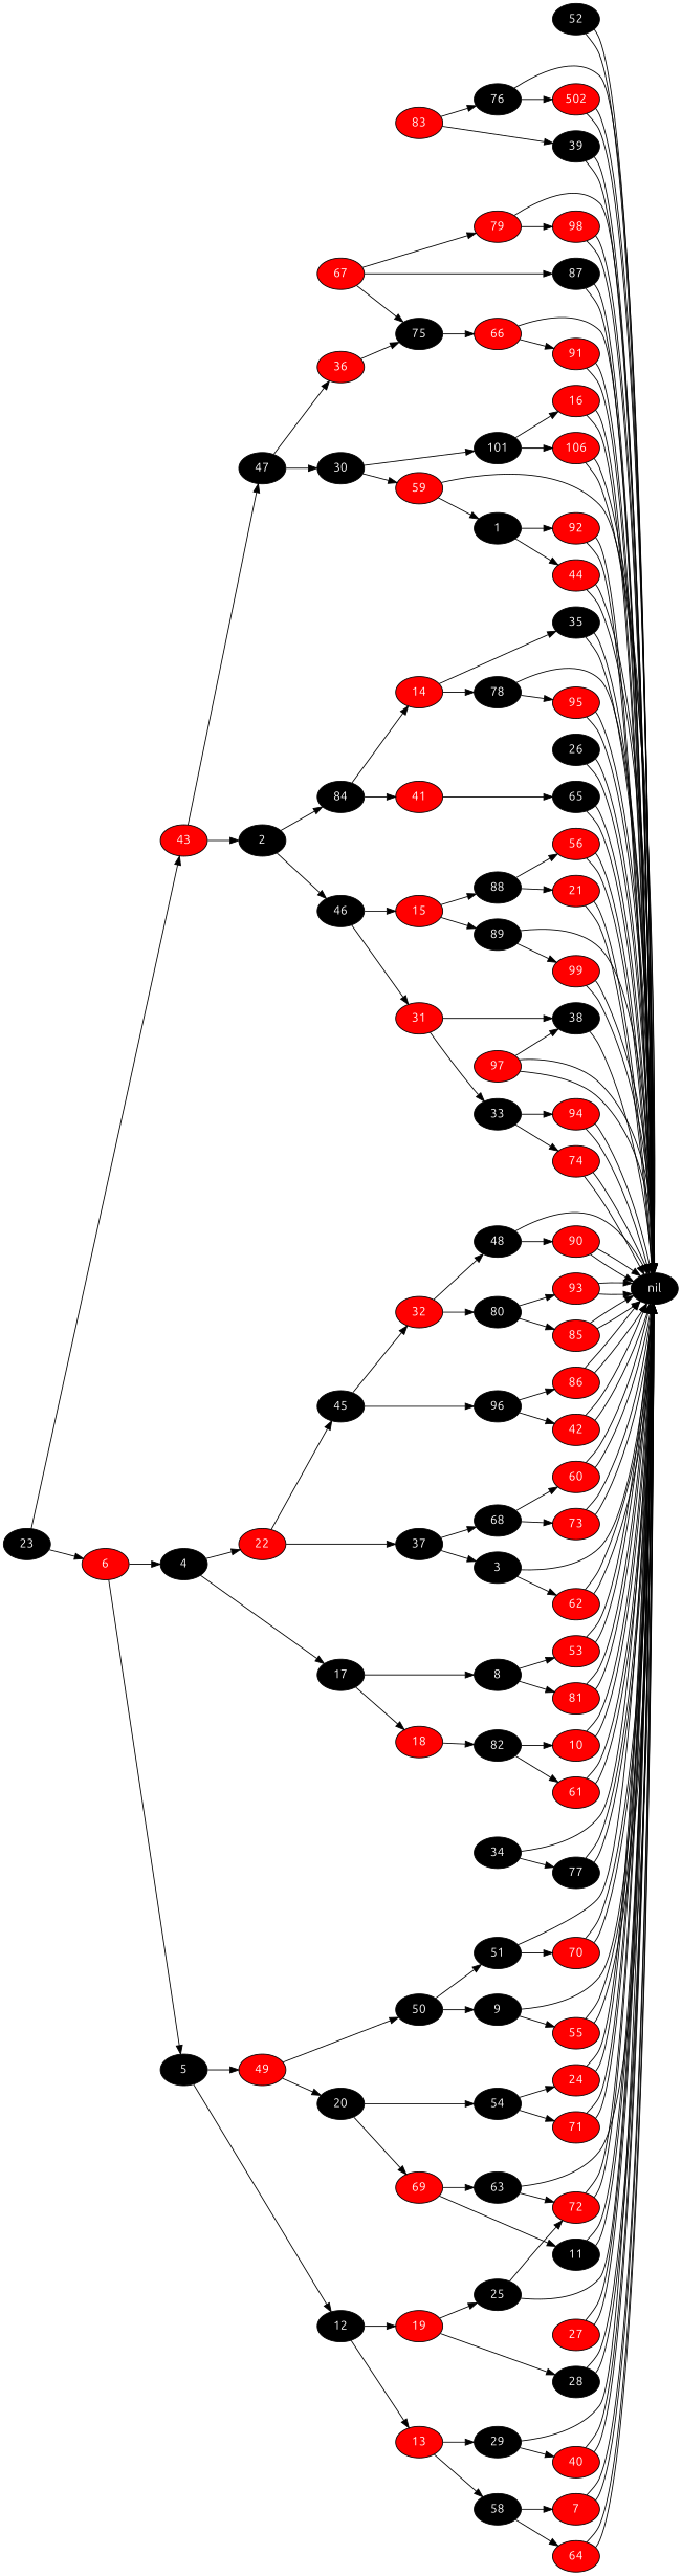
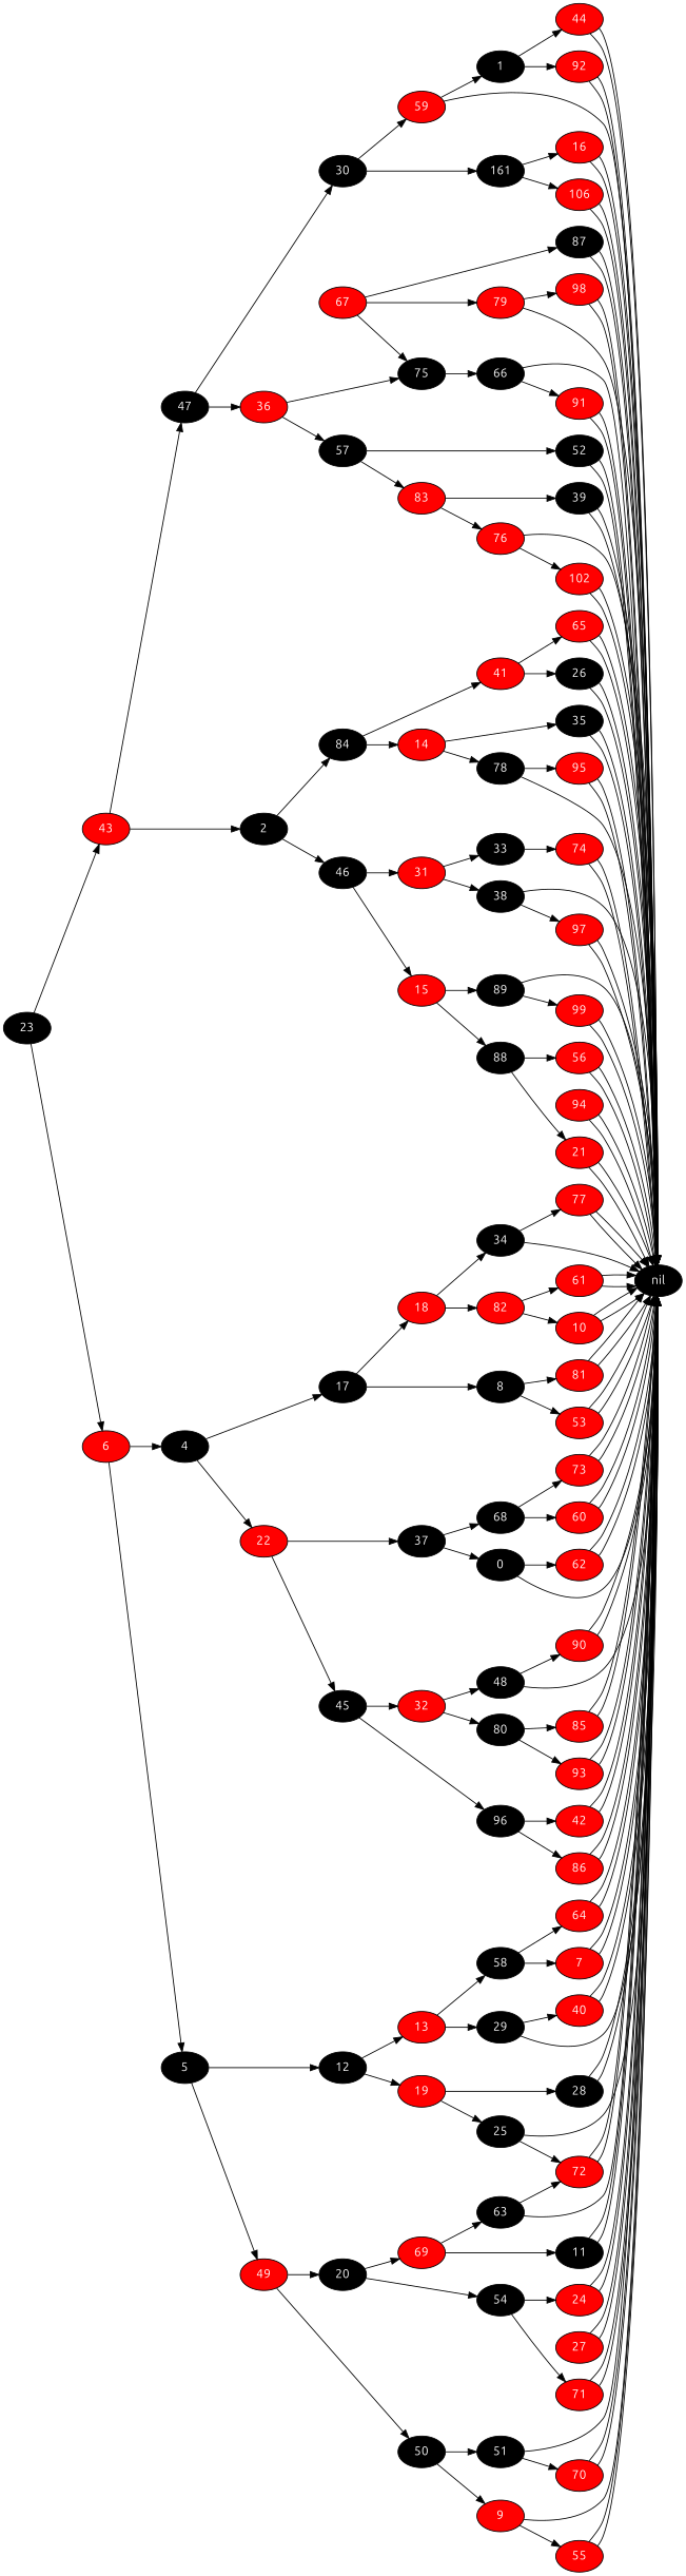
  digraph {
    fontname=Ubuntu
    rankdir=LR
    node [fillcolor=" red" fontcolor=" white" fontname=Ubuntu style=filled]
    edge [color=black fontname=Ubuntu]
    nil [fillcolor=" black"]
    23 [fillcolor=" black"]
    43
    47 [fillcolor=" black"]
    36
+   57 [fillcolor=" black"]
    52 [fillcolor=" black"]
    83
-   76 [fillcolor=" black"]
-   102 [label=502]
+   76 [fillcolor=red]
+   102
    39 [fillcolor=" black"]
    75 [fillcolor=" black"]
    67
    79 [fillcolor=red]
    98
    87 [fillcolor=" black"]
-   66 [fillcolor=red]
+   66 [fillcolor=" black"]
    91
    30 [fillcolor=" black"]
-   101 [fillcolor=" black"]
+   101 [fillcolor=" black" label=161]
    16
    n22 [label=106]
    59
    1 [fillcolor=" black"]
    92
    44
    2 [fillcolor=" black"]
    84 [fillcolor=" black"]
    14
    35 [fillcolor=" black"]
    78 [fillcolor=" black"]
    95
    41
    26 [fillcolor=" black"]
-   65 [fillcolor=" black"]
+   65 [fillcolor=red]
    46 [fillcolor=" black"]
    15
    88 [fillcolor=" black"]
    56
    21
    89 [fillcolor=" black"]
    99
    31
    38 [fillcolor=" black"]
    97
    33 [fillcolor=" black"]
    94
    74
    6
    4 [fillcolor=" black"]
    22
    45 [fillcolor=" black"]
    32
    48 [fillcolor=" black"]
    90
    80 [fillcolor=" black"]
    93
    85
    96 [fillcolor=" black"]
    86
    42
    37 [fillcolor=" black"]
    68 [fillcolor=" black"]
    60
    73
-   3 [fillcolor=" black"]
+   3 [fillcolor=" black" label=0]
    62
    17 [fillcolor=" black"]
    8 [fillcolor=" black"]
    53
    81
    18
-   82 [fillcolor=" black"]
+   82 [fillcolor=red]
    10
    61
    34 [fillcolor=" black"]
-   77 [fillcolor=black]
+   77
    5 [fillcolor=" black"]
    49
    50 [fillcolor=" black"]
    51 [fillcolor=" black"]
    70
-   9 [fillcolor=" black"]
+   9 [fillcolor=red]
    55
    20 [fillcolor=" black"]
    54 [fillcolor=" black"]
    24
    71
    69
    63 [fillcolor=" black"]
    72
    11 [fillcolor=" black"]
    12 [fillcolor=" black"]
    19
    25 [fillcolor=" black"]
    27
    28 [fillcolor=" black"]
    13
    29 [fillcolor=" black"]
    40
    58 [fillcolor=" black"]
    7
    64
    subgraph sub_1 {
      nil
      23
      43
      47
      36
+     57
      52
      83
      76
      102
      39
      75
      67
      79
      98
      87
      66
      91
      30
      101
      16
      n22
      59
      1
      92
      44
      2
      84
      14
      35
      78
      95
      41
      26
      65
      46
      15
      88
      56
      21
      89
      99
      31
      38
      97
      33
      94
      74
      6
      4
      22
      45
      32
      48
      90
      80
      93
      85
      96
      86
      42
      37
      68
      60
      73
      3
      62
      17
      8
      53
      81
      18
      82
      10
      61
      34
      77
      5
      49
      50
      51
      70
      9
      55
      20
      54
      24
      71
      69
      63
      72
      11
      12
      19
      25
      27
      28
      13
      29
      40
      58
      7
      64
    }
    23 -> 43
    23 -> 6
    43 -> 47
    43 -> 2
    47 -> 36
    47 -> 30
+   36 -> 57
    36 -> 75
+   57 -> 52
+   57 -> 83
    52 -> nil
    52 -> nil
    83 -> 76
    83 -> 39
    76 -> nil
    76 -> 102
    102 -> nil
    102 -> nil
    39 -> nil
    39 -> nil
    75 -> 66
    67 -> 75
    67 -> 79
    67 -> 87
    79 -> nil
    79 -> 98
    98 -> nil
    98 -> nil
    87 -> nil
    87 -> nil
    66 -> nil
    66 -> 91
    91 -> nil
    91 -> nil
    30 -> 101
    30 -> 59
    101 -> 16
    101 -> n22
    16 -> nil
    16 -> nil
    n22 -> nil
    n22 -> nil
    59 -> nil
    59 -> 1
    1 -> 92
    1 -> 44
    92 -> nil
    92 -> nil
    44 -> nil
    44 -> nil
    2 -> 84
    2 -> 46
    84 -> 14
    84 -> 41
    14 -> 35
    14 -> 78
    35 -> nil
    35 -> nil
    78 -> nil
    78 -> 95
    95 -> nil
    95 -> nil
+   41 -> 26
    41 -> 65
    26 -> nil
    26 -> nil
    65 -> nil
    65 -> nil
    46 -> 15
    46 -> 31
    15 -> 88
    15 -> 89
    88 -> 56
    88 -> 21
    56 -> nil
    56 -> nil
    21 -> nil
    21 -> nil
    89 -> nil
    89 -> 99
    99 -> nil
    99 -> nil
    31 -> 38
    31 -> 33
    38 -> nil
-   97 -> 38
+   38 -> 97
    97 -> nil
    97 -> nil
-   33 -> 94
    33 -> 74
    94 -> nil
    94 -> nil
    74 -> nil
    74 -> nil
    6 -> 4
    6 -> 5
    4 -> 22
    4 -> 17
    22 -> 45
    22 -> 37
    45 -> 32
    45 -> 96
    32 -> 48
    32 -> 80
    48 -> nil
    48 -> 90
    90 -> nil
    90 -> nil
    80 -> 93
    80 -> 85
    93 -> nil
    93 -> nil
    85 -> nil
    85 -> nil
    96 -> 86
    96 -> 42
    86 -> nil
    86 -> nil
    42 -> nil
    42 -> nil
    37 -> 68
    37 -> 3
    68 -> 60
    68 -> 73
    60 -> nil
    60 -> nil
    73 -> nil
    73 -> nil
    3 -> nil
    3 -> 62
    62 -> nil
    62 -> nil
    17 -> 8
    17 -> 18
    8 -> 53
    8 -> 81
    53 -> nil
    53 -> nil
    81 -> nil
    81 -> nil
    18 -> 82
+   18 -> 34
    82 -> 10
    82 -> 61
    10 -> nil
    10 -> nil
    61 -> nil
    61 -> nil
    34 -> nil
    34 -> 77
    77 -> nil
    77 -> nil
    5 -> 49
    5 -> 12
    49 -> 50
    49 -> 20
    50 -> 51
    50 -> 9
    51 -> nil
    51 -> 70
    70 -> nil
    70 -> nil
    9 -> nil
    9 -> 55
    55 -> nil
    55 -> nil
    20 -> 54
    20 -> 69
    54 -> 24
    54 -> 71
    24 -> nil
    24 -> nil
    71 -> nil
    71 -> nil
    69 -> 63
    69 -> 11
    63 -> nil
    63 -> 72
    72 -> nil
    72 -> nil
    11 -> nil
    11 -> nil
    12 -> 19
    12 -> 13
    19 -> 25
    19 -> 28
    25 -> nil
    25 -> 72
    27 -> nil
    27 -> nil
    28 -> nil
    28 -> nil
    13 -> 29
    13 -> 58
    29 -> nil
    29 -> 40
    40 -> nil
    40 -> nil
    58 -> 7
    58 -> 64
    7 -> nil
    7 -> nil
    64 -> nil
    64 -> nil
  }
